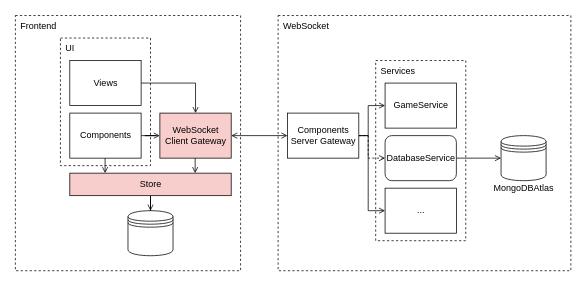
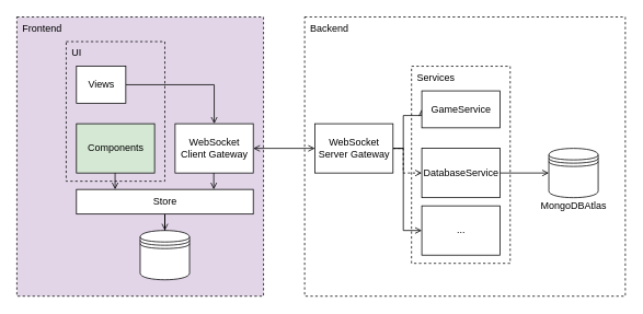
  <mxCell id="0" />
  <mxCell id="1" parent="0" />
- <mxCell id="2" value="Frontend" style="rounded=0;whiteSpace=wrap;html=1;dashed=1;align=left;verticalAlign=top;spacingLeft=5;" parent="1" vertex="1"><mxGeometry x="20" y="20" width="300" height="340" as="geometry" /></mxCell>
- <mxCell id="3" value="WebSocket" style="rounded=0;whiteSpace=wrap;html=1;dashed=1;align=left;verticalAlign=top;spacingLeft=5;" parent="1" vertex="1"><mxGeometry x="370" y="20" width="390" height="340" as="geometry" /></mxCell>
+ <mxCell id="2" value="Frontend" style="rounded=0;whiteSpace=wrap;html=1;dashed=1;align=left;verticalAlign=top;spacingLeft=5;fillColor=#e1d5e7;" parent="1" vertex="1"><mxGeometry x="20" y="20" width="300" height="340" as="geometry" /></mxCell>
+ <mxCell id="3" value="Backend" style="rounded=0;whiteSpace=wrap;html=1;dashed=1;align=left;verticalAlign=top;spacingLeft=5;" parent="1" vertex="1"><mxGeometry x="370" y="20" width="390" height="340" as="geometry" /></mxCell>
  <mxCell id="4" value="" style="group" parent="1" vertex="1" connectable="0"><mxGeometry x="155" y="280" width="90" height="80" as="geometry" /></mxCell>
  <mxCell id="5" value="" style="shape=datastore;whiteSpace=wrap;html=1;align=left;verticalAlign=top;" parent="4" vertex="1"><mxGeometry x="15" width="60" height="60" as="geometry" /></mxCell>
  <mxCell id="6" value="" style="group" parent="1" vertex="1" connectable="0"><mxGeometry x="652" y="180" width="95" height="80" as="geometry" /></mxCell>
  <mxCell id="7" value="" style="shape=datastore;whiteSpace=wrap;html=1;align=left;verticalAlign=top;" parent="6" vertex="1"><mxGeometry x="15" width="60" height="60" as="geometry" /></mxCell>
  <mxCell id="8" value="MongoDBAtlas" style="text;html=1;align=center;verticalAlign=middle;resizable=0;points=[];autosize=1;strokeColor=none;fillColor=none;" parent="6" vertex="1"><mxGeometry x="-5" y="60" width="100" height="20" as="geometry" /></mxCell>
  <mxCell id="9" value="UI" style="rounded=0;whiteSpace=wrap;html=1;dashed=1;align=left;verticalAlign=top;spacingLeft=5;fillColor=none;" parent="1" vertex="1"><mxGeometry x="80" y="50" width="120" height="170" as="geometry" /></mxCell>
- <mxCell id="10" style="edgeStyle=orthogonalEdgeStyle;rounded=0;orthogonalLoop=1;jettySize=auto;html=1;endArrow=open;endFill=0;" parent="1" source="11" target="17" edge="1"><mxGeometry relative="1" as="geometry" /></mxCell>
- <mxCell id="11" value="Components" style="rounded=0;whiteSpace=wrap;html=1;align=center;verticalAlign=middle;" parent="1" vertex="1"><mxGeometry x="92.5" y="150" width="95" height="60" as="geometry" /></mxCell>
+ <mxCell id="11" value="Components" style="rounded=0;whiteSpace=wrap;html=1;align=center;verticalAlign=middle;fillColor=#d5e8d4;" parent="1" vertex="1"><mxGeometry x="92.5" y="150" width="95" height="60" as="geometry" /></mxCell>
  <mxCell id="12" style="edgeStyle=orthogonalEdgeStyle;rounded=0;orthogonalLoop=1;jettySize=auto;html=1;entryX=0.5;entryY=0;entryDx=0;entryDy=0;endArrow=open;endFill=0;" parent="1" source="13" target="17" edge="1"><mxGeometry relative="1" as="geometry" /></mxCell>
- <mxCell id="13" value="Views" style="rounded=0;whiteSpace=wrap;html=1;align=center;verticalAlign=middle;" parent="1" vertex="1"><mxGeometry x="92.5" y="80" width="95" height="60" as="geometry" /></mxCell>
+ <mxCell id="13" value="Views" style="rounded=0;whiteSpace=wrap;html=1;align=center;verticalAlign=middle;" parent="1" vertex="1"><mxGeometry x="92.5" y="80" width="60" height="45" as="geometry" /></mxCell>
  <mxCell id="14" style="edgeStyle=orthogonalEdgeStyle;rounded=0;orthogonalLoop=1;jettySize=auto;html=1;entryX=0.5;entryY=0;entryDx=0;entryDy=0;endArrow=open;endFill=0;startArrow=none;startFill=0;" parent="1" source="15" target="5" edge="1"><mxGeometry relative="1" as="geometry" /></mxCell>
- <mxCell id="15" value="Store" style="rounded=0;whiteSpace=wrap;html=1;align=center;verticalAlign=middle;fillColor=#f8cecc;" parent="1" vertex="1"><mxGeometry x="92.5" y="230" width="215" height="30" as="geometry" /></mxCell>
+ <mxCell id="15" value="Store" style="rounded=0;whiteSpace=wrap;html=1;align=center;verticalAlign=middle;" parent="1" vertex="1"><mxGeometry x="92.5" y="230" width="215" height="30" as="geometry" /></mxCell>
  <mxCell id="16" style="edgeStyle=orthogonalEdgeStyle;rounded=0;orthogonalLoop=1;jettySize=auto;html=1;entryX=0;entryY=0.5;entryDx=0;entryDy=0;startArrow=open;startFill=0;endArrow=open;endFill=0;" parent="1" source="17" target="23" edge="1"><mxGeometry relative="1" as="geometry" /></mxCell>
- <mxCell id="17" value="WebSocket Client Gateway" style="rounded=0;whiteSpace=wrap;html=1;align=center;verticalAlign=middle;fillColor=#f8cecc;" parent="1" vertex="1"><mxGeometry x="212.5" y="150" width="95" height="60" as="geometry" /></mxCell>
+ <mxCell id="17" value="WebSocket Client Gateway" style="rounded=0;whiteSpace=wrap;html=1;align=center;verticalAlign=middle;" parent="1" vertex="1"><mxGeometry x="212.5" y="150" width="95" height="60" as="geometry" /></mxCell>
  <mxCell id="18" style="edgeStyle=orthogonalEdgeStyle;rounded=0;orthogonalLoop=1;jettySize=auto;html=1;entryX=0.5;entryY=0;entryDx=0;entryDy=0;endArrow=open;endFill=0;" parent="1" edge="1"><mxGeometry relative="1" as="geometry"><mxPoint x="139.5" y="210" as="sourcePoint" /><mxPoint x="139.5" y="230" as="targetPoint" /></mxGeometry></mxCell>
  <mxCell id="19" style="edgeStyle=orthogonalEdgeStyle;rounded=0;orthogonalLoop=1;jettySize=auto;html=1;entryX=0.5;entryY=0;entryDx=0;entryDy=0;endArrow=open;endFill=0;" parent="1" edge="1"><mxGeometry relative="1" as="geometry"><mxPoint x="259.5" y="210" as="sourcePoint" /><mxPoint x="259.5" y="230" as="targetPoint" /></mxGeometry></mxCell>
  <mxCell id="20" style="edgeStyle=orthogonalEdgeStyle;rounded=0;orthogonalLoop=1;jettySize=auto;html=1;entryX=0;entryY=0.5;entryDx=0;entryDy=0;startArrow=none;startFill=0;endArrow=open;endFill=0;" parent="1" source="23" target="27" edge="1"><mxGeometry relative="1" as="geometry"><Array as="points"><mxPoint x="490" y="180" /><mxPoint x="490" y="140" /></Array></mxGeometry></mxCell>
  <mxCell id="21" style="edgeStyle=orthogonalEdgeStyle;rounded=0;orthogonalLoop=1;jettySize=auto;html=1;entryX=0;entryY=0.5;entryDx=0;entryDy=0;startArrow=none;startFill=0;endArrow=open;endFill=0;dashed=1;" parent="1" source="23" target="26" edge="1"><mxGeometry relative="1" as="geometry"><Array as="points"><mxPoint x="490" y="180" /><mxPoint x="490" y="210" /></Array></mxGeometry></mxCell>
  <mxCell id="22" style="edgeStyle=orthogonalEdgeStyle;rounded=0;orthogonalLoop=1;jettySize=auto;html=1;entryX=0;entryY=0.5;entryDx=0;entryDy=0;startArrow=none;startFill=0;endArrow=open;endFill=0;" parent="1" source="23" target="28" edge="1"><mxGeometry relative="1" as="geometry"><Array as="points"><mxPoint x="490" y="180" /><mxPoint x="490" y="280" /></Array></mxGeometry></mxCell>
- <mxCell id="23" value="Components Server Gateway" style="rounded=0;whiteSpace=wrap;html=1;align=center;verticalAlign=middle;" parent="1" vertex="1"><mxGeometry x="382.5" y="150" width="95" height="60" as="geometry" /></mxCell>
+ <mxCell id="23" value="WebSocket Server Gateway" style="rounded=0;whiteSpace=wrap;html=1;align=center;verticalAlign=middle;" parent="1" vertex="1"><mxGeometry x="382.5" y="150" width="95" height="60" as="geometry" /></mxCell>
  <mxCell id="24" value="Services" style="rounded=0;whiteSpace=wrap;html=1;dashed=1;align=left;verticalAlign=top;spacingLeft=5;fillColor=none;" parent="1" vertex="1"><mxGeometry x="500" y="80" width="120" height="240" as="geometry" /></mxCell>
  <mxCell id="25" style="edgeStyle=orthogonalEdgeStyle;rounded=0;orthogonalLoop=1;jettySize=auto;html=1;entryX=0;entryY=0.5;entryDx=0;entryDy=0;startArrow=none;startFill=0;endArrow=open;endFill=0;" parent="1" source="26" target="7" edge="1"><mxGeometry relative="1" as="geometry" /></mxCell>
- <mxCell id="26" value="DatabaseService" style="whiteSpace=wrap;html=1;align=center;verticalAlign=middle;rounded=1;" parent="1" vertex="1"><mxGeometry x="512.5" y="180" width="95" height="60" as="geometry" /></mxCell>
- <mxCell id="27" value="GameService" style="rounded=0;whiteSpace=wrap;html=1;align=center;verticalAlign=middle;" parent="1" vertex="1"><mxGeometry x="512.5" y="110" width="95" height="60" as="geometry" /></mxCell>
+ <mxCell id="26" value="DatabaseService" style="rounded=0;whiteSpace=wrap;html=1;align=center;verticalAlign=middle;" parent="1" vertex="1"><mxGeometry x="512.5" y="180" width="95" height="60" as="geometry" /></mxCell>
+ <mxCell id="27" value="GameService" style="rounded=0;whiteSpace=wrap;html=1;align=center;verticalAlign=middle;" parent="1" vertex="1"><mxGeometry x="512.5" y="110" width="95" height="45" as="geometry" /></mxCell>
  <mxCell id="28" value="..." style="rounded=0;whiteSpace=wrap;html=1;align=center;verticalAlign=middle;" parent="1" vertex="1"><mxGeometry x="512.5" y="250" width="95" height="60" as="geometry" /></mxCell>
